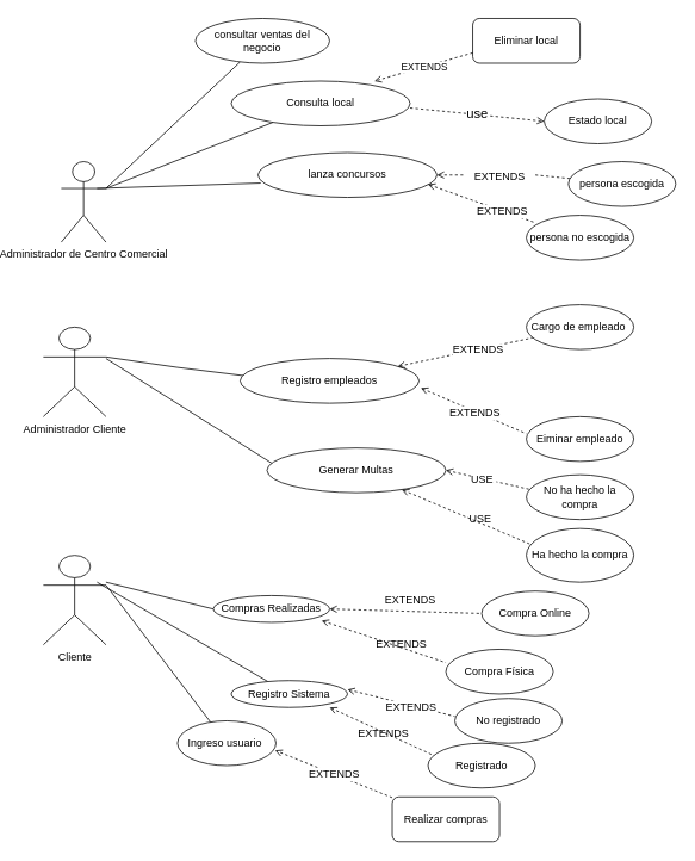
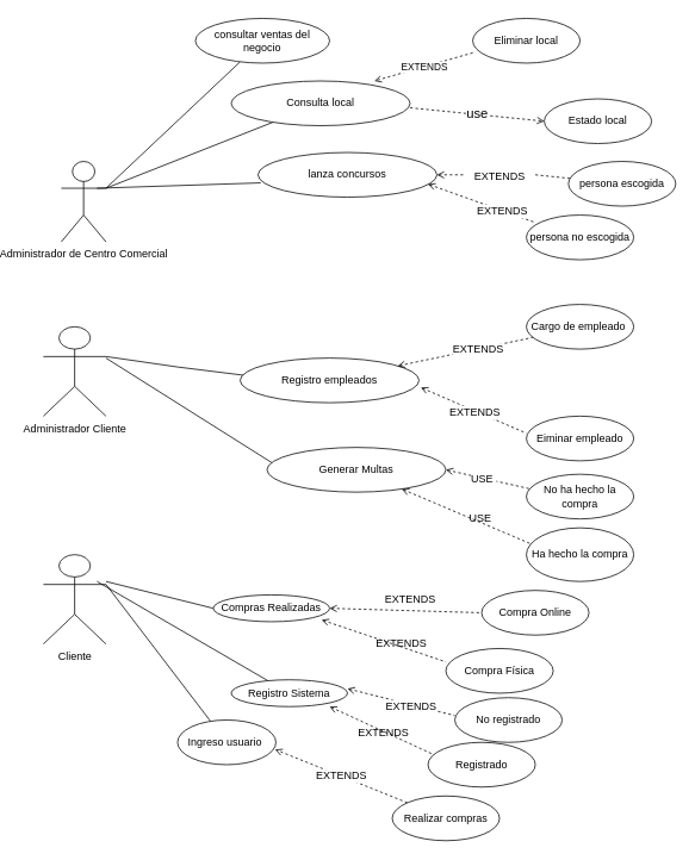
  <mxCell id="0" />
  <mxCell id="1" parent="0" />
  <mxCell id="2" value="&lt;font style=&quot;vertical-align: inherit;&quot;&gt;&lt;font style=&quot;vertical-align: inherit;&quot;&gt;Administrador de Centro Comercial&lt;br&gt;&lt;br&gt;&lt;br&gt;&lt;/font&gt;&lt;/font&gt;" style="shape=umlActor;verticalLabelPosition=bottom;verticalAlign=top;html=1;outlineConnect=0;" parent="1" vertex="1"><mxGeometry x="40" y="180" width="50" height="90" as="geometry" /></mxCell>
  <mxCell id="3" value="&lt;font style=&quot;vertical-align: inherit;&quot;&gt;&lt;font style=&quot;vertical-align: inherit;&quot;&gt;Administrador Cliente&lt;br&gt;&lt;br&gt;&lt;/font&gt;&lt;/font&gt;" style="shape=umlActor;verticalLabelPosition=bottom;verticalAlign=top;html=1;outlineConnect=0;" parent="1" vertex="1"><mxGeometry x="20" y="365" width="70" height="100" as="geometry" /></mxCell>
  <mxCell id="4" value="&lt;font style=&quot;vertical-align: inherit;&quot;&gt;&lt;font style=&quot;vertical-align: inherit;&quot;&gt;&lt;font style=&quot;vertical-align: inherit;&quot;&gt;&lt;font style=&quot;vertical-align: inherit;&quot;&gt;Cliente&lt;br&gt;&lt;br&gt;&lt;/font&gt;&lt;/font&gt;&lt;/font&gt;&lt;/font&gt;" style="shape=umlActor;verticalLabelPosition=bottom;verticalAlign=top;html=1;outlineConnect=0;" parent="1" vertex="1"><mxGeometry x="20" y="620" width="70" height="100" as="geometry" /></mxCell>
  <mxCell id="5" value="" style="endArrow=none;html=1;rounded=0;" parent="1" edge="1" target="6"><mxGeometry width="50" height="50" relative="1" as="geometry"><mxPoint x="90" y="210" as="sourcePoint" /><mxPoint x="270" y="204.5" as="targetPoint" /><Array as="points" /></mxGeometry></mxCell>
  <mxCell id="6" value="Consulta local" style="ellipse;whiteSpace=wrap;html=1;" parent="1" vertex="1"><mxGeometry x="230" y="90" width="200" height="50" as="geometry" /></mxCell>
  <mxCell id="7" value="&lt;font style=&quot;vertical-align: inherit;&quot;&gt;&lt;font style=&quot;vertical-align: inherit;&quot;&gt;&lt;font style=&quot;vertical-align: inherit;&quot;&gt;&lt;font style=&quot;vertical-align: inherit;&quot;&gt;lanza concursos&lt;/font&gt;&lt;/font&gt;&lt;/font&gt;&lt;/font&gt;" style="ellipse;whiteSpace=wrap;html=1;" parent="1" vertex="1"><mxGeometry x="260" y="170" width="200" height="50" as="geometry" /></mxCell>
  <mxCell id="8" value="" style="endArrow=none;html=1;rounded=0;entryX=0.015;entryY=0.68;entryDx=0;entryDy=0;entryPerimeter=0;" parent="1" edge="1" target="7"><mxGeometry width="50" height="50" relative="1" as="geometry"><mxPoint x="80" y="210" as="sourcePoint" /><mxPoint x="270" y="260" as="targetPoint" /><Array as="points" /></mxGeometry></mxCell>
  <mxCell id="9" value="" style="endArrow=none;html=1;rounded=0;entryX=0;entryY=0.5;entryDx=0;entryDy=0;" parent="1" edge="1" target="11"><mxGeometry width="50" height="50" relative="1" as="geometry"><mxPoint x="90" y="650" as="sourcePoint" /><mxPoint x="210" y="650" as="targetPoint" /><Array as="points" /></mxGeometry></mxCell>
  <mxCell id="10" value="" style="endArrow=none;html=1;rounded=0;" parent="1" edge="1" target="16"><mxGeometry width="50" height="50" relative="1" as="geometry"><mxPoint x="80" y="650" as="sourcePoint" /><mxPoint x="210" y="700" as="targetPoint" /><Array as="points" /></mxGeometry></mxCell>
  <mxCell id="11" value="&lt;font style=&quot;vertical-align: inherit;&quot;&gt;&lt;font style=&quot;vertical-align: inherit;&quot;&gt;&lt;font style=&quot;vertical-align: inherit;&quot;&gt;&lt;font style=&quot;vertical-align: inherit;&quot;&gt;&lt;font style=&quot;vertical-align: inherit;&quot;&gt;&lt;font style=&quot;vertical-align: inherit;&quot;&gt;Compras Realizadas&lt;/font&gt;&lt;/font&gt;&lt;/font&gt;&lt;/font&gt;&lt;/font&gt;&lt;/font&gt;" style="ellipse;whiteSpace=wrap;html=1;" parent="1" vertex="1"><mxGeometry x="210" y="665" width="130" height="30" as="geometry" /></mxCell>
  <mxCell id="12" value="" style="endArrow=none;dashed=1;html=1;strokeWidth=1;rounded=0;startArrow=open;startFill=0;exitX=0.931;exitY=0.933;exitDx=0;exitDy=0;exitPerimeter=0;entryX=0;entryY=0.3;entryDx=0;entryDy=0;entryPerimeter=0;" parent="1" edge="1" target="15" source="11"><mxGeometry width="50" height="50" relative="1" as="geometry"><mxPoint x="350" y="740" as="sourcePoint" /><mxPoint x="450" y="750" as="targetPoint" /><Array as="points" /></mxGeometry></mxCell>
  <mxCell id="13" value="" style="endArrow=none;dashed=1;html=1;strokeWidth=1;rounded=0;startArrow=open;startFill=0;exitX=1;exitY=0.5;exitDx=0;exitDy=0;entryX=0;entryY=0.5;entryDx=0;entryDy=0;" parent="1" edge="1" target="14" source="11"><mxGeometry width="50" height="50" relative="1" as="geometry"><mxPoint x="340" y="730" as="sourcePoint" /><mxPoint x="450" y="700" as="targetPoint" /><Array as="points" /></mxGeometry></mxCell>
  <mxCell id="14" value="&lt;font style=&quot;vertical-align: inherit;&quot;&gt;&lt;font style=&quot;vertical-align: inherit;&quot;&gt;Compra Online&lt;/font&gt;&lt;/font&gt;" style="ellipse;whiteSpace=wrap;html=1;" parent="1" vertex="1"><mxGeometry x="510" y="660" width="120" height="50" as="geometry" /></mxCell>
  <mxCell id="15" value="&lt;font style=&quot;vertical-align: inherit;&quot;&gt;&lt;font style=&quot;vertical-align: inherit;&quot;&gt;Compra Física&lt;/font&gt;&lt;/font&gt;" style="ellipse;whiteSpace=wrap;html=1;" parent="1" vertex="1"><mxGeometry x="470" y="725" width="120" height="50" as="geometry" /></mxCell>
  <mxCell id="16" value="&lt;font style=&quot;vertical-align: inherit;&quot;&gt;&lt;font style=&quot;vertical-align: inherit;&quot;&gt;&lt;font style=&quot;vertical-align: inherit;&quot;&gt;&lt;font style=&quot;vertical-align: inherit;&quot;&gt;&lt;font style=&quot;vertical-align: inherit;&quot;&gt;&lt;font style=&quot;vertical-align: inherit;&quot;&gt;&lt;font style=&quot;vertical-align: inherit;&quot;&gt;&lt;font style=&quot;vertical-align: inherit;&quot;&gt;Registro Sistema&lt;/font&gt;&lt;/font&gt;&lt;/font&gt;&lt;/font&gt;&lt;/font&gt;&lt;/font&gt;&lt;/font&gt;&lt;/font&gt;" style="ellipse;whiteSpace=wrap;html=1;" parent="1" vertex="1"><mxGeometry x="230" y="760" width="130" height="30" as="geometry" /></mxCell>
  <mxCell id="17" value="" style="endArrow=none;dashed=1;html=1;strokeWidth=1;rounded=0;startArrow=open;startFill=0;" parent="1" edge="1"><mxGeometry width="50" height="50" relative="1" as="geometry"><mxPoint x="340" y="790" as="sourcePoint" /><mxPoint x="470" y="850" as="targetPoint" /><Array as="points" /></mxGeometry></mxCell>
  <mxCell id="18" value="" style="endArrow=none;dashed=1;html=1;strokeWidth=1;rounded=0;startArrow=open;startFill=0;" parent="1" edge="1"><mxGeometry width="50" height="50" relative="1" as="geometry"><mxPoint x="360" y="770" as="sourcePoint" /><mxPoint x="480" y="800" as="targetPoint" /><Array as="points" /></mxGeometry></mxCell>
  <mxCell id="19" value="EXTENDS" style="edgeLabel;html=1;align=center;verticalAlign=middle;resizable=0;points=[];fontSize=12;" vertex="1" connectable="0" parent="18"><mxGeometry x="0.176" y="-2" relative="1" as="geometry"><mxPoint as="offset" /></mxGeometry></mxCell>
  <mxCell id="20" value="&lt;font style=&quot;vertical-align: inherit;&quot;&gt;&lt;font style=&quot;vertical-align: inherit;&quot;&gt;No registrado&lt;/font&gt;&lt;/font&gt;" style="ellipse;whiteSpace=wrap;html=1;" parent="1" vertex="1"><mxGeometry x="480" y="780" width="120" height="50" as="geometry" /></mxCell>
  <mxCell id="21" value="&lt;font style=&quot;vertical-align: inherit;&quot;&gt;&lt;font style=&quot;vertical-align: inherit;&quot;&gt;&lt;font style=&quot;vertical-align: inherit;&quot;&gt;&lt;font style=&quot;vertical-align: inherit;&quot;&gt;Registrado&lt;/font&gt;&lt;/font&gt;&lt;/font&gt;&lt;/font&gt;" style="ellipse;whiteSpace=wrap;html=1;" parent="1" vertex="1"><mxGeometry x="450" y="830" width="120" height="50" as="geometry" /></mxCell>
  <mxCell id="22" value="" style="endArrow=none;html=1;rounded=0;exitX=1;exitY=0.333;exitDx=0;exitDy=0;exitPerimeter=0;" parent="1" edge="1" source="3"><mxGeometry width="50" height="50" relative="1" as="geometry"><mxPoint x="80" y="494.5" as="sourcePoint" /><mxPoint x="250" y="420" as="targetPoint" /><Array as="points"><mxPoint x="170" y="410" /></Array></mxGeometry></mxCell>
  <mxCell id="23" value="" style="endArrow=none;html=1;rounded=0;" parent="1" edge="1"><mxGeometry width="50" height="50" relative="1" as="geometry"><mxPoint x="90" y="400" as="sourcePoint" /><mxPoint x="280" y="520" as="targetPoint" /><Array as="points" /></mxGeometry></mxCell>
  <mxCell id="24" value="Registro empleados" style="ellipse;whiteSpace=wrap;html=1;" parent="1" vertex="1"><mxGeometry x="240" y="400" width="200" height="50" as="geometry" /></mxCell>
  <mxCell id="25" value="&lt;font style=&quot;vertical-align: inherit;&quot;&gt;&lt;font style=&quot;vertical-align: inherit;&quot;&gt;&lt;font style=&quot;vertical-align: inherit;&quot;&gt;&lt;font style=&quot;vertical-align: inherit;&quot;&gt;Generar Multas&lt;/font&gt;&lt;/font&gt;&lt;/font&gt;&lt;/font&gt;" style="ellipse;whiteSpace=wrap;html=1;" parent="1" vertex="1"><mxGeometry x="270" y="500" width="200" height="50" as="geometry" /></mxCell>
  <mxCell id="26" value="" style="endArrow=none;dashed=1;html=1;strokeWidth=1;rounded=0;startArrow=open;startFill=0;" parent="1" edge="1" source="25"><mxGeometry width="50" height="50" relative="1" as="geometry"><mxPoint x="465" y="580" as="sourcePoint" /><mxPoint x="570" y="610" as="targetPoint" /><Array as="points" /></mxGeometry></mxCell>
  <mxCell id="27" value="" style="endArrow=none;dashed=1;html=1;strokeWidth=1;rounded=0;startArrow=open;startFill=0;entryX=0.058;entryY=0.74;entryDx=0;entryDy=0;entryPerimeter=0;" parent="1" target="33" edge="1" source="24"><mxGeometry width="50" height="50" relative="1" as="geometry"><mxPoint x="440" y="470" as="sourcePoint" /><mxPoint x="550" y="440" as="targetPoint" /><Array as="points" /></mxGeometry></mxCell>
  <mxCell id="28" value="EXTENDS" style="edgeLabel;html=1;align=center;verticalAlign=middle;resizable=0;points=[];fontSize=12;" vertex="1" connectable="0" parent="27"><mxGeometry x="0.178" relative="1" as="geometry"><mxPoint as="offset" /></mxGeometry></mxCell>
  <mxCell id="29" value="" style="endArrow=none;dashed=1;html=1;strokeWidth=1;rounded=0;startArrow=open;startFill=0;entryX=0;entryY=0.383;entryDx=0;entryDy=0;entryPerimeter=0;exitX=1.01;exitY=0.66;exitDx=0;exitDy=0;exitPerimeter=0;" parent="1" target="34" edge="1" source="24"><mxGeometry width="50" height="50" relative="1" as="geometry"><mxPoint x="450" y="480" as="sourcePoint" /><mxPoint x="560" y="520" as="targetPoint" /><Array as="points" /></mxGeometry></mxCell>
  <mxCell id="30" value="EXTENDS&amp;nbsp;" style="edgeLabel;html=1;align=center;verticalAlign=middle;resizable=0;points=[];fontSize=12;" vertex="1" connectable="0" parent="29"><mxGeometry x="-0.201" y="-1" relative="1" as="geometry"><mxPoint x="15" y="6" as="offset" /></mxGeometry></mxCell>
  <mxCell id="31" value="" style="endArrow=none;dashed=1;html=1;strokeWidth=1;rounded=0;startArrow=open;startFill=0;exitX=1;exitY=0.5;exitDx=0;exitDy=0;" parent="1" edge="1" source="25"><mxGeometry width="50" height="50" relative="1" as="geometry"><mxPoint x="470" y="570" as="sourcePoint" /><mxPoint x="580" y="550" as="targetPoint" /><Array as="points" /></mxGeometry></mxCell>
  <mxCell id="32" value="USE&amp;nbsp;" style="edgeLabel;html=1;align=center;verticalAlign=middle;resizable=0;points=[];fontSize=12;" vertex="1" connectable="0" parent="31"><mxGeometry x="-0.235" relative="1" as="geometry"><mxPoint as="offset" /></mxGeometry></mxCell>
  <mxCell id="33" value="Cargo de empleado&amp;nbsp;" style="ellipse;whiteSpace=wrap;html=1;" parent="1" vertex="1"><mxGeometry x="560" y="340" width="120" height="50" as="geometry" /></mxCell>
  <mxCell id="34" value="Eiminar empleado" style="ellipse;whiteSpace=wrap;html=1;" parent="1" vertex="1"><mxGeometry x="560" y="465" width="120" height="50" as="geometry" /></mxCell>
  <mxCell id="35" value="&lt;font style=&quot;vertical-align: inherit;&quot;&gt;&lt;font style=&quot;vertical-align: inherit;&quot;&gt;&lt;font style=&quot;vertical-align: inherit;&quot;&gt;&lt;font style=&quot;vertical-align: inherit;&quot;&gt;No ha hecho la compra&lt;/font&gt;&lt;/font&gt;&lt;/font&gt;&lt;/font&gt;" style="ellipse;whiteSpace=wrap;html=1;" parent="1" vertex="1"><mxGeometry x="560" y="530" width="120" height="50" as="geometry" /></mxCell>
  <mxCell id="36" value="&lt;font style=&quot;vertical-align: inherit;&quot;&gt;&lt;font style=&quot;vertical-align: inherit;&quot;&gt;&lt;font style=&quot;vertical-align: inherit;&quot;&gt;&lt;font style=&quot;vertical-align: inherit;&quot;&gt;Ha hecho la compra&lt;/font&gt;&lt;/font&gt;&lt;/font&gt;&lt;/font&gt;" style="ellipse;whiteSpace=wrap;html=1;" parent="1" vertex="1"><mxGeometry x="560" y="590" width="120" height="60" as="geometry" /></mxCell>
  <mxCell id="37" value="" style="endArrow=none;dashed=1;html=1;strokeWidth=1;rounded=0;startArrow=none;startFill=0;exitX=1;exitY=0.5;exitDx=0;exitDy=0;" parent="1" target="42" edge="1" source="48"><mxGeometry width="50" height="50" relative="1" as="geometry"><mxPoint x="455" y="270" as="sourcePoint" /><mxPoint x="565" y="250" as="targetPoint" /><Array as="points" /></mxGeometry></mxCell>
  <mxCell id="38" value="" style="endArrow=none;dashed=1;html=1;strokeWidth=1;rounded=0;startArrow=open;startFill=0;entryX=0.075;entryY=0.16;entryDx=0;entryDy=0;entryPerimeter=0;" parent="1" edge="1" target="43"><mxGeometry width="50" height="50" relative="1" as="geometry"><mxPoint x="450" y="205.43" as="sourcePoint" /><mxPoint x="560" y="244.58" as="targetPoint" /><Array as="points" /></mxGeometry></mxCell>
  <mxCell id="39" value="EXTENDS" style="edgeLabel;html=1;align=center;verticalAlign=middle;resizable=0;points=[];fontSize=12;" vertex="1" connectable="0" parent="38"><mxGeometry x="0.394" relative="1" as="geometry"><mxPoint as="offset" /></mxGeometry></mxCell>
  <mxCell id="40" value="&lt;font style=&quot;vertical-align: inherit;&quot;&gt;&lt;font style=&quot;vertical-align: inherit;&quot;&gt;&lt;font style=&quot;vertical-align: inherit;&quot;&gt;&lt;font style=&quot;vertical-align: inherit;&quot;&gt;&lt;font style=&quot;vertical-align: inherit;&quot;&gt;&lt;font style=&quot;vertical-align: inherit;&quot;&gt;Estado local&lt;/font&gt;&lt;/font&gt;&lt;/font&gt;&lt;/font&gt;&lt;/font&gt;&lt;/font&gt;" style="ellipse;whiteSpace=wrap;html=1;" parent="1" vertex="1"><mxGeometry x="580" y="110" width="120" height="50" as="geometry" /></mxCell>
- <mxCell id="41" value="Eliminar local" style="whiteSpace=wrap;html=1;rounded=1;" parent="1" vertex="1"><mxGeometry x="500" y="20" width="120" height="50" as="geometry" /></mxCell>
+ <mxCell id="41" value="Eliminar local" style="ellipse;whiteSpace=wrap;html=1;" parent="1" vertex="1"><mxGeometry x="500" y="20" width="120" height="50" as="geometry" /></mxCell>
  <mxCell id="42" value="&lt;font style=&quot;vertical-align: inherit;&quot;&gt;&lt;font style=&quot;vertical-align: inherit;&quot;&gt;&lt;font style=&quot;vertical-align: inherit;&quot;&gt;&lt;font style=&quot;vertical-align: inherit;&quot;&gt;&lt;font style=&quot;vertical-align: inherit;&quot;&gt;&lt;font style=&quot;vertical-align: inherit;&quot;&gt;persona escogida&lt;/font&gt;&lt;/font&gt;&lt;/font&gt;&lt;/font&gt;&lt;/font&gt;&lt;/font&gt;" style="ellipse;whiteSpace=wrap;html=1;" parent="1" vertex="1"><mxGeometry x="607" y="180" width="120" height="50" as="geometry" /></mxCell>
  <mxCell id="43" value="&lt;font style=&quot;vertical-align: inherit;&quot;&gt;&lt;font style=&quot;vertical-align: inherit;&quot;&gt;&lt;font style=&quot;vertical-align: inherit;&quot;&gt;&lt;font style=&quot;vertical-align: inherit;&quot;&gt;&lt;font style=&quot;vertical-align: inherit;&quot;&gt;&lt;font style=&quot;vertical-align: inherit;&quot;&gt;persona no escogida&lt;/font&gt;&lt;/font&gt;&lt;/font&gt;&lt;/font&gt;&lt;/font&gt;&lt;/font&gt;" style="ellipse;whiteSpace=wrap;html=1;" parent="1" vertex="1"><mxGeometry x="560" y="240" width="120" height="50" as="geometry" /></mxCell>
  <mxCell id="44" value="" style="endArrow=open;html=1;rounded=0;entryX=0;entryY=0.5;entryDx=0;entryDy=0;dashed=1;endFill=0;" edge="1" parent="1" target="40"><mxGeometry relative="1" as="geometry"><mxPoint x="430" y="120" as="sourcePoint" /><mxPoint x="540" y="189" as="targetPoint" /><Array as="points" /></mxGeometry></mxCell>
  <mxCell id="45" value="&lt;font style=&quot;font-size: 15px;&quot;&gt;use&lt;/font&gt;" style="edgeLabel;resizable=0;html=1;align=center;verticalAlign=middle;" connectable="0" vertex="1" parent="44"><mxGeometry relative="1" as="geometry"><mxPoint y="-2" as="offset" /></mxGeometry></mxCell>
  <mxCell id="46" value="" style="endArrow=open;html=1;rounded=0;entryX=0.001;entryY=0.769;entryDx=0;entryDy=0;entryPerimeter=0;endFill=0;dashed=1;exitX=0.001;exitY=0.769;exitDx=0;exitDy=0;exitPerimeter=0;" edge="1" parent="1" source="41"><mxGeometry relative="1" as="geometry"><mxPoint x="490" y="90" as="sourcePoint" /><mxPoint x="390" y="90" as="targetPoint" /></mxGeometry></mxCell>
  <mxCell id="47" value="EXTENDS" style="edgeLabel;resizable=0;html=1;align=center;verticalAlign=middle;" connectable="0" vertex="1" parent="46"><mxGeometry relative="1" as="geometry" /></mxCell>
  <mxCell id="48" value="&lt;font style=&quot;font-size: 12px;&quot;&gt;EXTENDS&lt;/font&gt;" style="text;html=1;align=center;verticalAlign=middle;resizable=0;points=[];autosize=1;strokeColor=none;fillColor=none;fontSize=15;" vertex="1" parent="1"><mxGeometry x="490" y="180" width="80" height="30" as="geometry" /></mxCell>
  <mxCell id="49" value="" style="endArrow=none;dashed=1;html=1;strokeWidth=1;rounded=0;startArrow=open;startFill=0;exitX=1;exitY=0.5;exitDx=0;exitDy=0;" edge="1" parent="1" source="7" target="48"><mxGeometry width="50" height="50" relative="1" as="geometry"><mxPoint x="460" y="195" as="sourcePoint" /><mxPoint x="580.526" y="201.696" as="targetPoint" /><Array as="points" /></mxGeometry></mxCell>
  <mxCell id="50" value="USE&amp;nbsp;" style="text;html=1;align=center;verticalAlign=middle;resizable=0;points=[];autosize=1;strokeColor=none;fillColor=none;fontSize=12;" vertex="1" parent="1"><mxGeometry x="485" y="565" width="50" height="30" as="geometry" /></mxCell>
  <mxCell id="51" value="EXTENDS" style="text;html=1;align=center;verticalAlign=middle;resizable=0;points=[];autosize=1;strokeColor=none;fillColor=none;fontSize=12;" vertex="1" parent="1"><mxGeometry x="360" y="805" width="80" height="30" as="geometry" /></mxCell>
  <mxCell id="52" value="" style="endArrow=none;html=1;rounded=0;strokeWidth=1;fontSize=12;exitX=1;exitY=0.333;exitDx=0;exitDy=0;exitPerimeter=0;" edge="1" parent="1" source="4" target="53"><mxGeometry width="50" height="50" relative="1" as="geometry"><mxPoint x="140" y="740" as="sourcePoint" /><mxPoint x="170" y="800" as="targetPoint" /></mxGeometry></mxCell>
  <mxCell id="53" value="Ingreso usuario&amp;nbsp;" style="ellipse;whiteSpace=wrap;html=1;fontSize=12;" vertex="1" parent="1"><mxGeometry x="170" y="805" width="110" height="50" as="geometry" /></mxCell>
  <mxCell id="54" value="" style="endArrow=open;html=1;rounded=0;dashed=1;strokeWidth=1;fontSize=12;endFill=0;entryX=0.991;entryY=0.66;entryDx=0;entryDy=0;entryPerimeter=0;" edge="1" parent="1" source="56" target="53"><mxGeometry relative="1" as="geometry"><mxPoint x="400" y="890" as="sourcePoint" /><mxPoint x="270" y="830" as="targetPoint" /></mxGeometry></mxCell>
  <mxCell id="55" value="EXTENDS" style="edgeLabel;resizable=0;html=1;align=center;verticalAlign=middle;fontSize=12;" connectable="0" vertex="1" parent="54"><mxGeometry relative="1" as="geometry" /></mxCell>
- <mxCell id="56" value="Realizar compras" style="whiteSpace=wrap;html=1;fontSize=12;rounded=1;" vertex="1" parent="1"><mxGeometry x="410" y="890" width="120" height="50" as="geometry" /></mxCell>
+ <mxCell id="56" value="Realizar compras" style="ellipse;whiteSpace=wrap;html=1;fontSize=12;" vertex="1" parent="1"><mxGeometry x="410" y="890" width="120" height="50" as="geometry" /></mxCell>
  <mxCell id="57" value="" style="endArrow=none;html=1;rounded=0;strokeWidth=1;fontSize=12;" edge="1" parent="1" target="58"><mxGeometry width="50" height="50" relative="1" as="geometry"><mxPoint x="90" y="210" as="sourcePoint" /><mxPoint x="210" y="50" as="targetPoint" /><Array as="points" /></mxGeometry></mxCell>
  <mxCell id="58" value="consultar ventas del negocio" style="ellipse;whiteSpace=wrap;html=1;fontSize=12;" vertex="1" parent="1"><mxGeometry x="190" y="20" width="150" height="50" as="geometry" /></mxCell>
  <mxCell id="59" value="EXTENDS" style="text;html=1;align=center;verticalAlign=middle;resizable=0;points=[];autosize=1;strokeColor=none;fillColor=none;fontSize=12;" vertex="1" parent="1"><mxGeometry x="390" y="655" width="80" height="30" as="geometry" /></mxCell>
  <mxCell id="60" value="EXTENDS" style="text;html=1;align=center;verticalAlign=middle;resizable=0;points=[];autosize=1;strokeColor=none;fillColor=none;fontSize=12;" vertex="1" parent="1"><mxGeometry x="380" y="705" width="80" height="30" as="geometry" /></mxCell>
